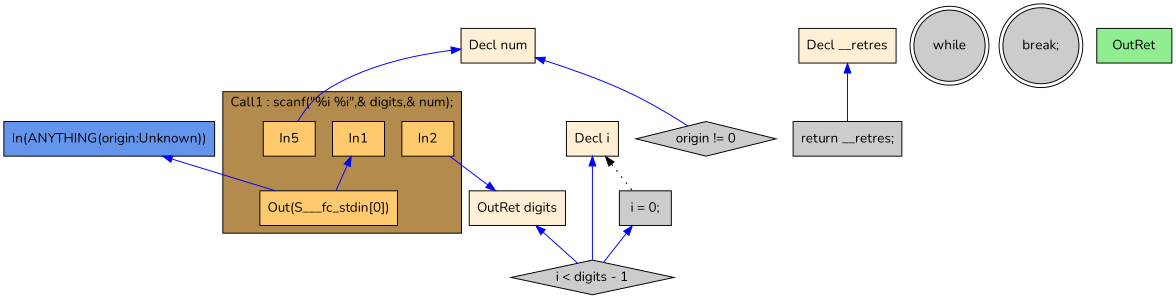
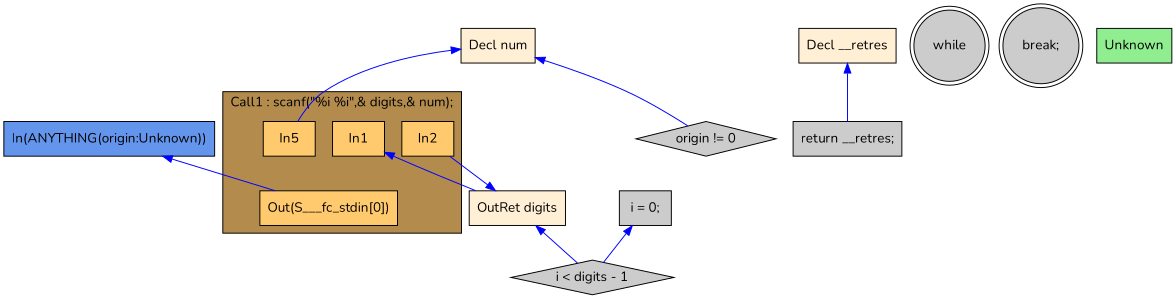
  digraph {
    fontname=Nunito
    rankdir=TB
    node [fillcolor="#CCCCCC" fontname=Nunito shape=box style=filled]
    edge [color="#0000FF" dir=back fontname=Nunito]
    n1 [fillcolor="#FFCA6E" label=In1]
    n2 [fillcolor="#FFCA6E" label=In2]
    n3 [fillcolor="#FFCA6E" label=In5]
    n4 [fillcolor="#FFCA6E" label="Out(S___fc_stdin[0])"]
    n5 [fillcolor="#FFEFD5" label="OutRet digits"]
    n6 [label="i < digits - 1" shape=diamond]
    n7 [fillcolor="#FFEFD5" label="Decl num"]
    n8 [label="origin != 0" shape=diamond]
-   n9 [fillcolor="#FFEFD5" label="Decl i"]
    n10 [label="i = 0;"]
    n11 [fillcolor="#FFEFD5" label="Decl __retres"]
    n12 [label="return __retres;"]
    n13 [label=while shape=doublecircle]
    n14 [label="break;" shape=doublecircle]
-   n15 [fillcolor="#90EE90" label=OutRet]
+   n15 [fillcolor="#90EE90" label=Unknown]
    n16 [fillcolor="#6495ED" label="In(ANYTHING(origin:Unknown))"]
    subgraph cluster_1 {
      fillcolor="#B38B4D"
      label="Call1 : scanf(\"%i %i\",& digits,& num);"
      style=filled
      n1
      n2
      n3
      n4
    }
-   n1 -> n4
+   n1 -> n5
    n5 -> n2
    n5 -> n6
    n7 -> n3
    n7 -> n8
-   n9 -> n6
-   n9 -> n10 [color="#000000" style=dotted]
    n10 -> n6
    n11 -> n12
    n16 -> n4
  }
